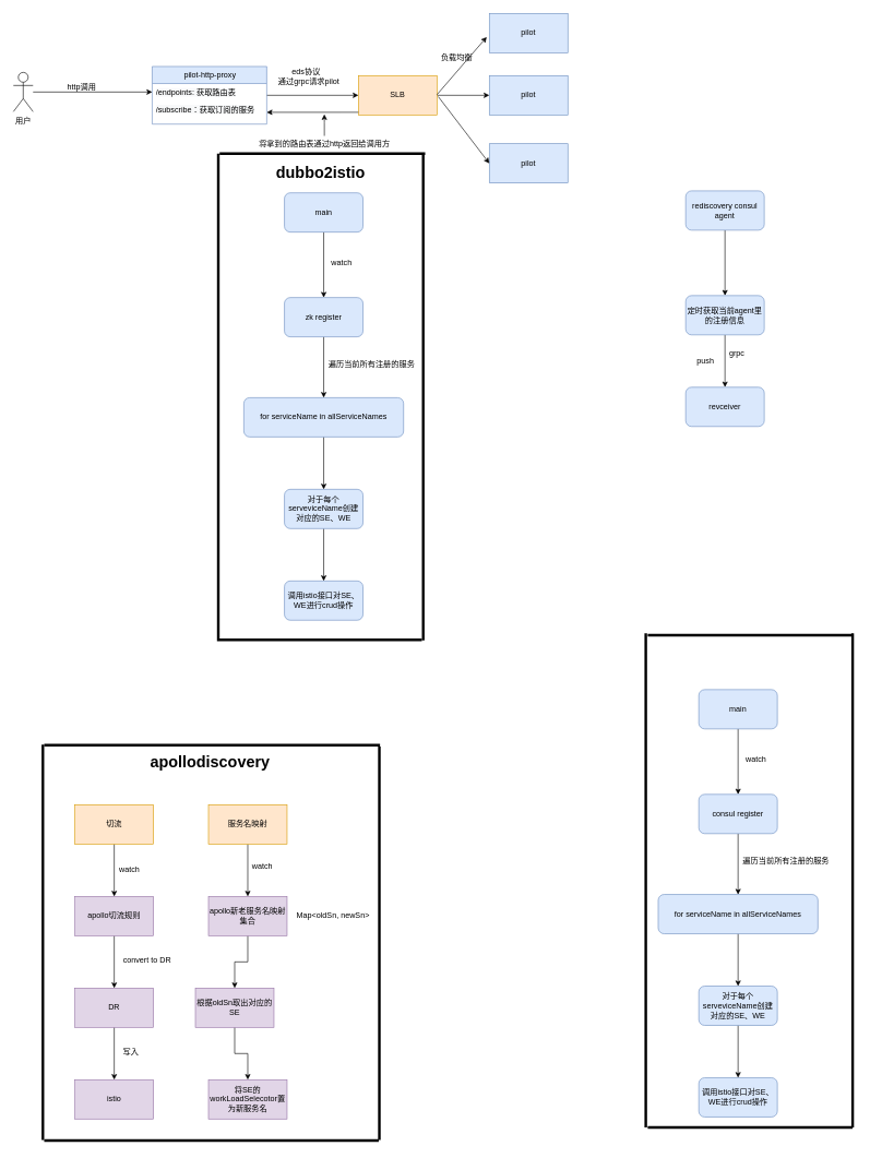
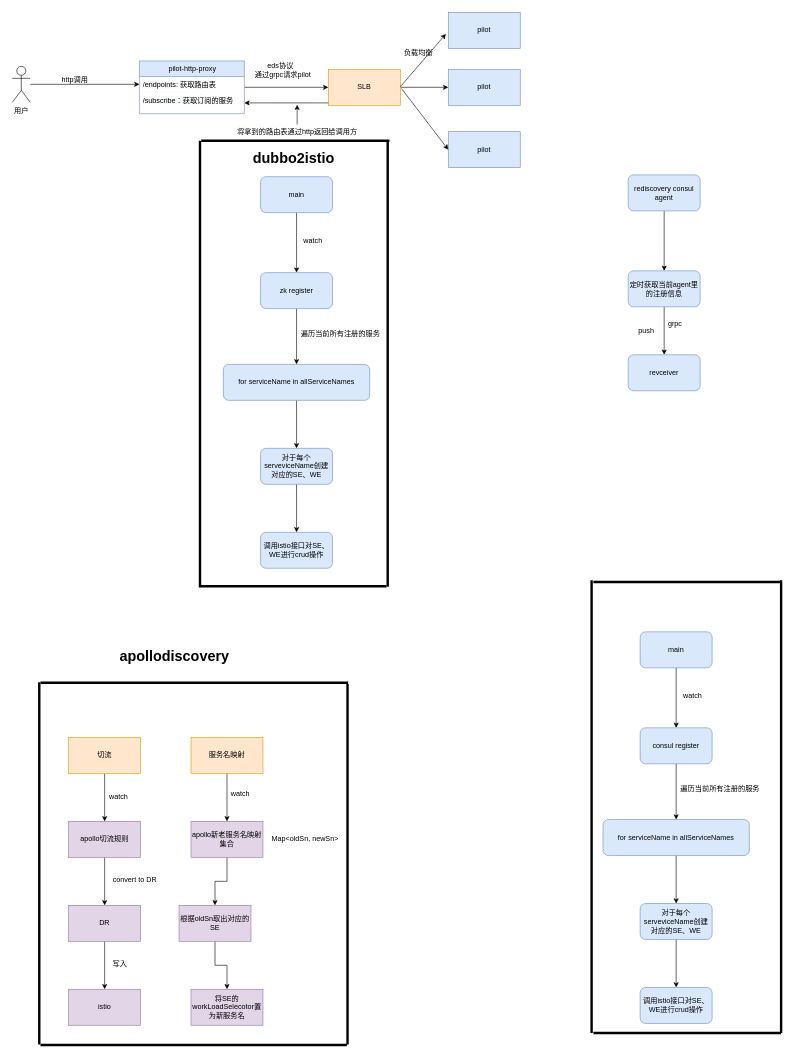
  <mxCell id="0" />
  <mxCell id="1" parent="0" />
  <mxCell id="2" value="" style="edgeStyle=orthogonalEdgeStyle;rounded=0;orthogonalLoop=1;jettySize=auto;html=1;" parent="1" source="3" target="7" edge="1"><mxGeometry relative="1" as="geometry" /></mxCell>
  <mxCell id="3" value="pilot-http-proxy" style="swimlane;fontStyle=0;childLayout=stackLayout;horizontal=1;startSize=26;fillColor=#dae8fc;horizontalStack=0;resizeParent=1;resizeParentMax=0;resizeLast=0;collapsible=1;marginBottom=0;html=1;strokeColor=#6c8ebf;" parent="1" vertex="1"><mxGeometry x="232" y="101" width="175" height="88" as="geometry" /></mxCell>
  <mxCell id="4" value="&lt;span style=&quot;background-color: rgb(248, 249, 250);&quot;&gt;/endpoints: 获取路由表&lt;/span&gt;" style="text;strokeColor=none;fillColor=none;align=left;verticalAlign=top;spacingLeft=4;spacingRight=4;overflow=hidden;rotatable=0;points=[[0,0.5],[1,0.5]];portConstraint=eastwest;whiteSpace=wrap;html=1;" parent="3" vertex="1"><mxGeometry y="26" width="175" height="26" as="geometry" /></mxCell>
  <mxCell id="5" value="&lt;span style=&quot;background-color: rgb(248, 249, 250);&quot;&gt;/subscribe：获取订阅的服务&lt;/span&gt;" style="text;strokeColor=none;fillColor=none;align=left;verticalAlign=top;spacingLeft=4;spacingRight=4;overflow=hidden;rotatable=0;points=[[0,0.5],[1,0.5]];portConstraint=eastwest;whiteSpace=wrap;html=1;" parent="3" vertex="1"><mxGeometry y="52" width="175" height="36" as="geometry" /></mxCell>
  <mxCell id="6" value="" style="edgeStyle=orthogonalEdgeStyle;rounded=0;orthogonalLoop=1;jettySize=auto;html=1;" parent="1" source="7" target="9" edge="1"><mxGeometry relative="1" as="geometry" /></mxCell>
  <mxCell id="7" value="SLB" style="rounded=0;whiteSpace=wrap;html=1;fillColor=#ffe6cc;strokeColor=#d79b00;" parent="1" vertex="1"><mxGeometry x="547" y="115" width="120" height="60" as="geometry" /></mxCell>
  <mxCell id="8" value="通过grpc请求pilot" style="text;html=1;align=center;verticalAlign=middle;resizable=0;points=[];autosize=1;strokeColor=none;fillColor=none;" parent="1" vertex="1"><mxGeometry x="415" y="111" width="111" height="26" as="geometry" /></mxCell>
  <mxCell id="9" value="pilot" style="whiteSpace=wrap;html=1;fillColor=#dae8fc;strokeColor=#6c8ebf;rounded=0;" parent="1" vertex="1"><mxGeometry x="747" y="115" width="120" height="60" as="geometry" /></mxCell>
  <mxCell id="10" value="pilot" style="whiteSpace=wrap;html=1;fillColor=#dae8fc;strokeColor=#6c8ebf;rounded=0;" parent="1" vertex="1"><mxGeometry x="747" y="219" width="120" height="60" as="geometry" /></mxCell>
  <mxCell id="11" value="pilot" style="whiteSpace=wrap;html=1;fillColor=#dae8fc;strokeColor=#6c8ebf;rounded=0;" parent="1" vertex="1"><mxGeometry x="747" y="20" width="120" height="60" as="geometry" /></mxCell>
  <mxCell id="12" value="" style="endArrow=classic;html=1;rounded=0;" parent="1" edge="1"><mxGeometry width="50" height="50" relative="1" as="geometry"><mxPoint x="667" y="144" as="sourcePoint" /><mxPoint x="743" y="56" as="targetPoint" /></mxGeometry></mxCell>
  <mxCell id="13" value="" style="endArrow=classic;html=1;rounded=0;entryX=0;entryY=0.5;entryDx=0;entryDy=0;" parent="1" target="10" edge="1"><mxGeometry width="50" height="50" relative="1" as="geometry"><mxPoint x="669" y="147" as="sourcePoint" /><mxPoint x="753" y="66" as="targetPoint" /></mxGeometry></mxCell>
  <mxCell id="14" value="负载均衡" style="text;html=1;align=center;verticalAlign=middle;resizable=0;points=[];autosize=1;strokeColor=none;fillColor=none;" parent="1" vertex="1"><mxGeometry x="664" y="75" width="66" height="26" as="geometry" /></mxCell>
  <mxCell id="15" value="eds协议" style="text;html=1;align=center;verticalAlign=middle;resizable=0;points=[];autosize=1;strokeColor=none;fillColor=none;" parent="1" vertex="1"><mxGeometry x="436" y="96" width="61" height="26" as="geometry" /></mxCell>
  <mxCell id="16" value="" style="endArrow=classic;html=1;rounded=0;entryX=1;entryY=0.5;entryDx=0;entryDy=0;exitX=0;exitY=0.933;exitDx=0;exitDy=0;exitPerimeter=0;" parent="1" source="7" target="5" edge="1"><mxGeometry width="50" height="50" relative="1" as="geometry"><mxPoint x="544" y="174" as="sourcePoint" /><mxPoint x="561" y="146" as="targetPoint" /></mxGeometry></mxCell>
  <mxCell id="17" value="" style="edgeStyle=orthogonalEdgeStyle;rounded=0;orthogonalLoop=1;jettySize=auto;html=1;" parent="1" source="18" edge="1"><mxGeometry relative="1" as="geometry"><mxPoint x="495" y="174" as="targetPoint" /></mxGeometry></mxCell>
  <mxCell id="18" value="将拿到的路由表通过http返回给调用方" style="text;html=1;align=center;verticalAlign=middle;resizable=0;points=[];autosize=1;strokeColor=none;fillColor=none;" parent="1" vertex="1"><mxGeometry x="386" y="207" width="218" height="26" as="geometry" /></mxCell>
  <mxCell id="19" style="edgeStyle=orthogonalEdgeStyle;rounded=0;orthogonalLoop=1;jettySize=auto;html=1;entryX=0;entryY=0.5;entryDx=0;entryDy=0;" parent="1" source="20" target="4" edge="1"><mxGeometry relative="1" as="geometry" /></mxCell>
  <mxCell id="20" value="用户" style="shape=umlActor;verticalLabelPosition=bottom;verticalAlign=top;html=1;outlineConnect=0;" parent="1" vertex="1"><mxGeometry x="20" y="110" width="30" height="60" as="geometry" /></mxCell>
  <mxCell id="21" value="http调用" style="text;html=1;align=center;verticalAlign=middle;resizable=0;points=[];autosize=1;strokeColor=none;fillColor=none;" parent="1" vertex="1"><mxGeometry x="93" y="119" width="62" height="26" as="geometry" /></mxCell>
  <mxCell id="22" value="" style="edgeStyle=orthogonalEdgeStyle;rounded=0;orthogonalLoop=1;jettySize=auto;html=1;" parent="1" source="23" target="25" edge="1"><mxGeometry relative="1" as="geometry" /></mxCell>
  <mxCell id="23" value="main" style="rounded=1;whiteSpace=wrap;html=1;fillColor=#dae8fc;strokeColor=#6c8ebf;" parent="1" vertex="1"><mxGeometry x="1067" y="1053" width="120" height="60" as="geometry" /></mxCell>
  <mxCell id="24" value="" style="edgeStyle=orthogonalEdgeStyle;rounded=0;orthogonalLoop=1;jettySize=auto;html=1;" parent="1" source="25" target="28" edge="1"><mxGeometry relative="1" as="geometry" /></mxCell>
  <mxCell id="25" value="consul register" style="whiteSpace=wrap;html=1;fillColor=#dae8fc;strokeColor=#6c8ebf;rounded=1;" parent="1" vertex="1"><mxGeometry x="1067" y="1213" width="120" height="60" as="geometry" /></mxCell>
  <mxCell id="26" value="watch" style="text;html=1;align=center;verticalAlign=middle;resizable=0;points=[];autosize=1;strokeColor=none;fillColor=none;" parent="1" vertex="1"><mxGeometry x="1129" y="1147" width="49" height="26" as="geometry" /></mxCell>
  <mxCell id="27" value="" style="edgeStyle=orthogonalEdgeStyle;rounded=0;orthogonalLoop=1;jettySize=auto;html=1;" parent="1" source="28" target="31" edge="1"><mxGeometry relative="1" as="geometry" /></mxCell>
  <mxCell id="28" value="for serviceName in allServiceNames" style="whiteSpace=wrap;html=1;fillColor=#dae8fc;strokeColor=#6c8ebf;rounded=1;" parent="1" vertex="1"><mxGeometry x="1005" y="1366" width="244" height="60" as="geometry" /></mxCell>
  <mxCell id="29" value="遍历当前所有注册的服务" style="text;html=1;align=center;verticalAlign=middle;resizable=0;points=[];autosize=1;strokeColor=none;fillColor=none;" parent="1" vertex="1"><mxGeometry x="1125" y="1302" width="150" height="26" as="geometry" /></mxCell>
  <mxCell id="30" value="" style="edgeStyle=orthogonalEdgeStyle;rounded=0;orthogonalLoop=1;jettySize=auto;html=1;" parent="1" source="31" target="32" edge="1"><mxGeometry relative="1" as="geometry" /></mxCell>
  <mxCell id="31" value="对于每个serveviceName创建对应的SE、WE" style="whiteSpace=wrap;html=1;fillColor=#dae8fc;strokeColor=#6c8ebf;rounded=1;" parent="1" vertex="1"><mxGeometry x="1067" y="1506" width="120" height="60" as="geometry" /></mxCell>
  <mxCell id="32" value="调用istio接口对SE、WE进行crud操作" style="whiteSpace=wrap;html=1;fillColor=#dae8fc;strokeColor=#6c8ebf;rounded=1;" parent="1" vertex="1"><mxGeometry x="1067" y="1646" width="120" height="60" as="geometry" /></mxCell>
  <mxCell id="33" value="" style="edgeStyle=orthogonalEdgeStyle;rounded=0;orthogonalLoop=1;jettySize=auto;html=1;" parent="1" source="34" target="36" edge="1"><mxGeometry relative="1" as="geometry" /></mxCell>
  <mxCell id="34" value="main" style="rounded=1;whiteSpace=wrap;html=1;fillColor=#dae8fc;strokeColor=#6c8ebf;" parent="1" vertex="1"><mxGeometry x="434" y="294" width="120" height="60" as="geometry" /></mxCell>
  <mxCell id="35" value="" style="edgeStyle=orthogonalEdgeStyle;rounded=0;orthogonalLoop=1;jettySize=auto;html=1;" parent="1" source="36" target="39" edge="1"><mxGeometry relative="1" as="geometry" /></mxCell>
  <mxCell id="36" value="zk register" style="whiteSpace=wrap;html=1;fillColor=#dae8fc;strokeColor=#6c8ebf;rounded=1;" parent="1" vertex="1"><mxGeometry x="434" y="454" width="120" height="60" as="geometry" /></mxCell>
  <mxCell id="37" value="watch" style="text;html=1;align=center;verticalAlign=middle;resizable=0;points=[];autosize=1;strokeColor=none;fillColor=none;" parent="1" vertex="1"><mxGeometry x="496" y="388" width="49" height="26" as="geometry" /></mxCell>
  <mxCell id="38" value="" style="edgeStyle=orthogonalEdgeStyle;rounded=0;orthogonalLoop=1;jettySize=auto;html=1;" parent="1" source="39" target="42" edge="1"><mxGeometry relative="1" as="geometry" /></mxCell>
  <mxCell id="39" value="for serviceName in allServiceNames" style="whiteSpace=wrap;html=1;fillColor=#dae8fc;strokeColor=#6c8ebf;rounded=1;" parent="1" vertex="1"><mxGeometry x="372" y="607" width="244" height="60" as="geometry" /></mxCell>
  <mxCell id="40" value="遍历当前所有注册的服务" style="text;html=1;align=center;verticalAlign=middle;resizable=0;points=[];autosize=1;strokeColor=none;fillColor=none;" parent="1" vertex="1"><mxGeometry x="492" y="543" width="150" height="26" as="geometry" /></mxCell>
  <mxCell id="41" value="" style="edgeStyle=orthogonalEdgeStyle;rounded=0;orthogonalLoop=1;jettySize=auto;html=1;" parent="1" source="42" target="43" edge="1"><mxGeometry relative="1" as="geometry" /></mxCell>
  <mxCell id="42" value="对于每个serveviceName创建对应的SE、WE" style="whiteSpace=wrap;html=1;fillColor=#dae8fc;strokeColor=#6c8ebf;rounded=1;" parent="1" vertex="1"><mxGeometry x="434" y="747" width="120" height="60" as="geometry" /></mxCell>
  <mxCell id="43" value="调用istio接口对SE、WE进行crud操作" style="whiteSpace=wrap;html=1;fillColor=#dae8fc;strokeColor=#6c8ebf;rounded=1;" parent="1" vertex="1"><mxGeometry x="434" y="887" width="120" height="60" as="geometry" /></mxCell>
  <mxCell id="44" value="" style="edgeStyle=orthogonalEdgeStyle;rounded=0;orthogonalLoop=1;jettySize=auto;html=1;" parent="1" source="45" target="49" edge="1"><mxGeometry relative="1" as="geometry" /></mxCell>
  <mxCell id="45" value="切流" style="rounded=0;whiteSpace=wrap;html=1;fillColor=#ffe6cc;strokeColor=#d79b00;" parent="1" vertex="1"><mxGeometry x="114" y="1229" width="120" height="60" as="geometry" /></mxCell>
  <mxCell id="46" value="" style="edgeStyle=orthogonalEdgeStyle;rounded=0;orthogonalLoop=1;jettySize=auto;html=1;" parent="1" source="47" target="57" edge="1"><mxGeometry relative="1" as="geometry" /></mxCell>
  <mxCell id="47" value="服务名映射" style="rounded=0;whiteSpace=wrap;html=1;fillColor=#ffe6cc;strokeColor=#d79b00;" parent="1" vertex="1"><mxGeometry x="318" y="1229" width="120" height="60" as="geometry" /></mxCell>
  <mxCell id="48" value="" style="edgeStyle=orthogonalEdgeStyle;rounded=0;orthogonalLoop=1;jettySize=auto;html=1;" parent="1" source="49" target="52" edge="1"><mxGeometry relative="1" as="geometry" /></mxCell>
  <mxCell id="49" value="apollo切流规则" style="rounded=0;whiteSpace=wrap;html=1;fillColor=#e1d5e7;strokeColor=#9673a6;" parent="1" vertex="1"><mxGeometry x="114" y="1369" width="120" height="60" as="geometry" /></mxCell>
  <mxCell id="50" value="watch" style="text;html=1;align=center;verticalAlign=middle;resizable=0;points=[];autosize=1;strokeColor=none;fillColor=none;" parent="1" vertex="1"><mxGeometry x="172" y="1316" width="49" height="26" as="geometry" /></mxCell>
  <mxCell id="51" value="" style="edgeStyle=orthogonalEdgeStyle;rounded=0;orthogonalLoop=1;jettySize=auto;html=1;" parent="1" source="52" target="54" edge="1"><mxGeometry relative="1" as="geometry" /></mxCell>
  <mxCell id="52" value="DR" style="rounded=0;whiteSpace=wrap;html=1;fillColor=#e1d5e7;strokeColor=#9673a6;" parent="1" vertex="1"><mxGeometry x="114" y="1509" width="120" height="60" as="geometry" /></mxCell>
  <mxCell id="53" value="convert to DR" style="text;html=1;align=center;verticalAlign=middle;resizable=0;points=[];autosize=1;strokeColor=none;fillColor=none;" parent="1" vertex="1"><mxGeometry x="178" y="1453" width="91" height="26" as="geometry" /></mxCell>
  <mxCell id="54" value="istio" style="rounded=0;whiteSpace=wrap;html=1;fillColor=#e1d5e7;strokeColor=#9673a6;" parent="1" vertex="1"><mxGeometry x="114" y="1649" width="120" height="60" as="geometry" /></mxCell>
  <mxCell id="55" value="写入" style="text;html=1;align=center;verticalAlign=middle;resizable=0;points=[];autosize=1;strokeColor=none;fillColor=none;" parent="1" vertex="1"><mxGeometry x="178" y="1593" width="42" height="26" as="geometry" /></mxCell>
  <mxCell id="56" value="" style="edgeStyle=orthogonalEdgeStyle;rounded=0;orthogonalLoop=1;jettySize=auto;html=1;" parent="1" source="57" target="60" edge="1"><mxGeometry relative="1" as="geometry" /></mxCell>
  <mxCell id="57" value="apollo新老服务名映射集合" style="rounded=0;whiteSpace=wrap;html=1;fillColor=#e1d5e7;strokeColor=#9673a6;" parent="1" vertex="1"><mxGeometry x="318" y="1369" width="120" height="60" as="geometry" /></mxCell>
  <mxCell id="58" value="watch" style="text;html=1;align=center;verticalAlign=middle;resizable=0;points=[];autosize=1;strokeColor=none;fillColor=none;" parent="1" vertex="1"><mxGeometry x="375" y="1311" width="49" height="26" as="geometry" /></mxCell>
  <mxCell id="59" value="" style="edgeStyle=orthogonalEdgeStyle;rounded=0;orthogonalLoop=1;jettySize=auto;html=1;" parent="1" source="60" target="62" edge="1"><mxGeometry relative="1" as="geometry" /></mxCell>
  <mxCell id="60" value="根据oldSn取出对应的SE" style="rounded=0;whiteSpace=wrap;html=1;fillColor=#e1d5e7;strokeColor=#9673a6;" parent="1" vertex="1"><mxGeometry x="298" y="1509" width="120" height="60" as="geometry" /></mxCell>
  <mxCell id="61" value="Map&amp;lt;oldSn, newSn&amp;gt;" style="text;html=1;align=center;verticalAlign=middle;resizable=0;points=[];autosize=1;strokeColor=none;fillColor=none;" parent="1" vertex="1"><mxGeometry x="443" y="1386" width="129" height="26" as="geometry" /></mxCell>
  <mxCell id="62" value="将SE的workLoadSelecotor置为新服务名" style="rounded=0;whiteSpace=wrap;html=1;fillColor=#e1d5e7;strokeColor=#9673a6;" parent="1" vertex="1"><mxGeometry x="318" y="1649" width="120" height="60" as="geometry" /></mxCell>
  <mxCell id="63" value="" style="edgeStyle=orthogonalEdgeStyle;rounded=0;orthogonalLoop=1;jettySize=auto;html=1;" parent="1" source="64" target="66" edge="1"><mxGeometry relative="1" as="geometry" /></mxCell>
  <mxCell id="64" value="rediscovery consul agent" style="rounded=1;whiteSpace=wrap;html=1;fillColor=#dae8fc;strokeColor=#6c8ebf;" parent="1" vertex="1"><mxGeometry x="1047" y="291" width="120" height="60" as="geometry" /></mxCell>
  <mxCell id="65" value="" style="edgeStyle=orthogonalEdgeStyle;rounded=0;orthogonalLoop=1;jettySize=auto;html=1;" parent="1" source="66" target="67" edge="1"><mxGeometry relative="1" as="geometry" /></mxCell>
  <mxCell id="66" value="&lt;span style=&quot;&quot;&gt;定时获取当前agent里的注册信息&lt;/span&gt;" style="whiteSpace=wrap;html=1;fillColor=#dae8fc;strokeColor=#6c8ebf;rounded=1;" parent="1" vertex="1"><mxGeometry x="1047" y="451" width="120" height="60" as="geometry" /></mxCell>
  <mxCell id="67" value="&lt;span style=&quot;&quot;&gt;revceiver&lt;/span&gt;" style="whiteSpace=wrap;html=1;fillColor=#dae8fc;strokeColor=#6c8ebf;rounded=1;" parent="1" vertex="1"><mxGeometry x="1047" y="591" width="120" height="60" as="geometry" /></mxCell>
  <mxCell id="68" value="grpc" style="text;html=1;align=center;verticalAlign=middle;resizable=0;points=[];autosize=1;strokeColor=none;fillColor=none;" parent="1" vertex="1"><mxGeometry x="1104" y="527" width="41" height="26" as="geometry" /></mxCell>
  <mxCell id="69" value="push" style="text;html=1;align=center;verticalAlign=middle;resizable=0;points=[];autosize=1;strokeColor=none;fillColor=none;" parent="1" vertex="1"><mxGeometry x="1055" y="538" width="44" height="26" as="geometry" /></mxCell>
  <mxCell id="70" value="" style="line;strokeWidth=4;direction=south;html=1;perimeter=backbonePerimeter;points=[];outlineConnect=0;" vertex="1" parent="1"><mxGeometry x="60" y="1137" width="10" height="604" as="geometry" /></mxCell>
  <mxCell id="71" value="" style="line;strokeWidth=4;direction=south;html=1;perimeter=backbonePerimeter;points=[];outlineConnect=0;" vertex="1" parent="1"><mxGeometry x="574" y="1140" width="10" height="601" as="geometry" /></mxCell>
  <mxCell id="72" value="" style="line;strokeWidth=4;html=1;perimeter=backbonePerimeter;points=[];outlineConnect=0;" vertex="1" parent="1"><mxGeometry x="67" y="1737" width="511" height="10" as="geometry" /></mxCell>
  <mxCell id="73" value="" style="line;strokeWidth=4;html=1;perimeter=backbonePerimeter;points=[];outlineConnect=0;" vertex="1" parent="1"><mxGeometry x="67" y="1133" width="513" height="10" as="geometry" /></mxCell>
- <mxCell id="74" value="&lt;b&gt;&lt;font style=&quot;font-size: 24px;&quot;&gt;apollodiscovery&lt;/font&gt;&lt;/b&gt;" style="text;html=1;align=center;verticalAlign=middle;resizable=0;points=[];autosize=1;strokeColor=none;fillColor=none;" vertex="1" parent="1"><mxGeometry x="219" y="1143" width="201" height="41" as="geometry" /></mxCell>
+ <mxCell id="74" value="&lt;b&gt;&lt;font style=&quot;font-size: 24px;&quot;&gt;apollodiscovery&lt;/font&gt;&lt;/b&gt;" style="text;html=1;align=center;verticalAlign=middle;resizable=0;points=[];autosize=1;strokeColor=none;fillColor=none;" vertex="1" parent="1"><mxGeometry x="189" y="1073" width="201" height="41" as="geometry" /></mxCell>
  <mxCell id="75" value="" style="line;strokeWidth=4;direction=south;html=1;perimeter=backbonePerimeter;points=[];outlineConnect=0;" vertex="1" parent="1"><mxGeometry x="328" y="234" width="10" height="741" as="geometry" /></mxCell>
  <mxCell id="76" value="" style="line;strokeWidth=4;direction=south;html=1;perimeter=backbonePerimeter;points=[];outlineConnect=0;" vertex="1" parent="1"><mxGeometry x="641" y="236" width="10" height="742" as="geometry" /></mxCell>
  <mxCell id="77" value="" style="line;strokeWidth=4;html=1;perimeter=backbonePerimeter;points=[];outlineConnect=0;" vertex="1" parent="1"><mxGeometry x="331" y="972" width="313" height="10" as="geometry" /></mxCell>
  <mxCell id="78" value="" style="line;strokeWidth=4;html=1;perimeter=backbonePerimeter;points=[];outlineConnect=0;" vertex="1" parent="1"><mxGeometry x="335" y="229" width="314" height="10" as="geometry" /></mxCell>
  <mxCell id="79" value="&lt;font style=&quot;font-size: 24px;&quot;&gt;&lt;b&gt;dubbo2istio&lt;/b&gt;&lt;/font&gt;" style="text;html=1;align=center;verticalAlign=middle;resizable=0;points=[];autosize=1;strokeColor=none;fillColor=none;fontSize=18;" vertex="1" parent="1"><mxGeometry x="412" y="242" width="154" height="41" as="geometry" /></mxCell>
  <mxCell id="80" value="" style="line;strokeWidth=4;direction=south;html=1;perimeter=backbonePerimeter;points=[];outlineConnect=0;fontSize=18;" vertex="1" parent="1"><mxGeometry x="981" y="967" width="10" height="755" as="geometry" /></mxCell>
  <mxCell id="81" value="" style="line;strokeWidth=4;direction=south;html=1;perimeter=backbonePerimeter;points=[];outlineConnect=0;fontSize=18;" vertex="1" parent="1"><mxGeometry x="1297" y="967" width="10" height="755" as="geometry" /></mxCell>
  <mxCell id="82" value="" style="line;strokeWidth=4;html=1;perimeter=backbonePerimeter;points=[];outlineConnect=0;fontSize=18;" vertex="1" parent="1"><mxGeometry x="989" y="1717" width="313" height="10" as="geometry" /></mxCell>
  <mxCell id="83" value="" style="line;strokeWidth=4;html=1;perimeter=backbonePerimeter;points=[];outlineConnect=0;fontSize=18;" vertex="1" parent="1"><mxGeometry x="989" y="965" width="313" height="10" as="geometry" /></mxCell>
